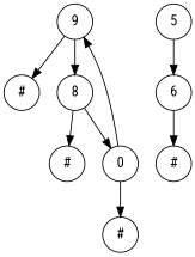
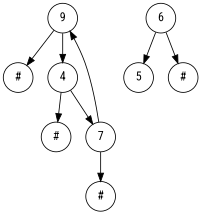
  digraph {
    fontname="Roboto Condensed"
    node [fontname="Roboto Condensed" shape=circle]
    edge [fontname="Roboto Condensed"]
    n1 [label=9]
    n2 [label="#"]
-   n3 [label=8]
+   n3 [label=4]
    n4 [label="#"]
-   n5 [label=0]
+   n5 [label=7]
    n6 [label="#"]
    n7 [label=6]
    n8 [label=5]
    n9 [label="#"]
    n1 -> n2
    n1 -> n3
    n3 -> n4
    n3 -> n5
    n5 -> n1
    n5 -> n6
-   n8 -> n7
+   n7 -> n8
    n7 -> n9
  }
